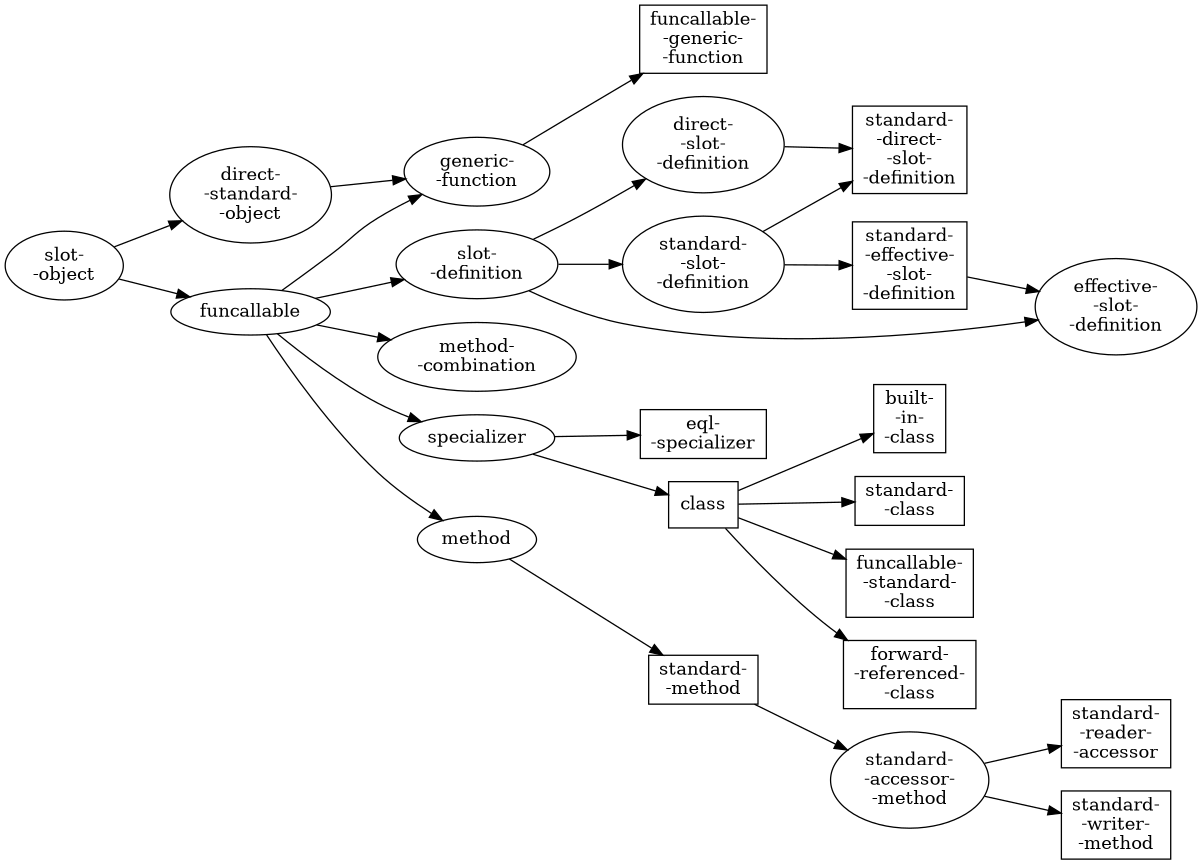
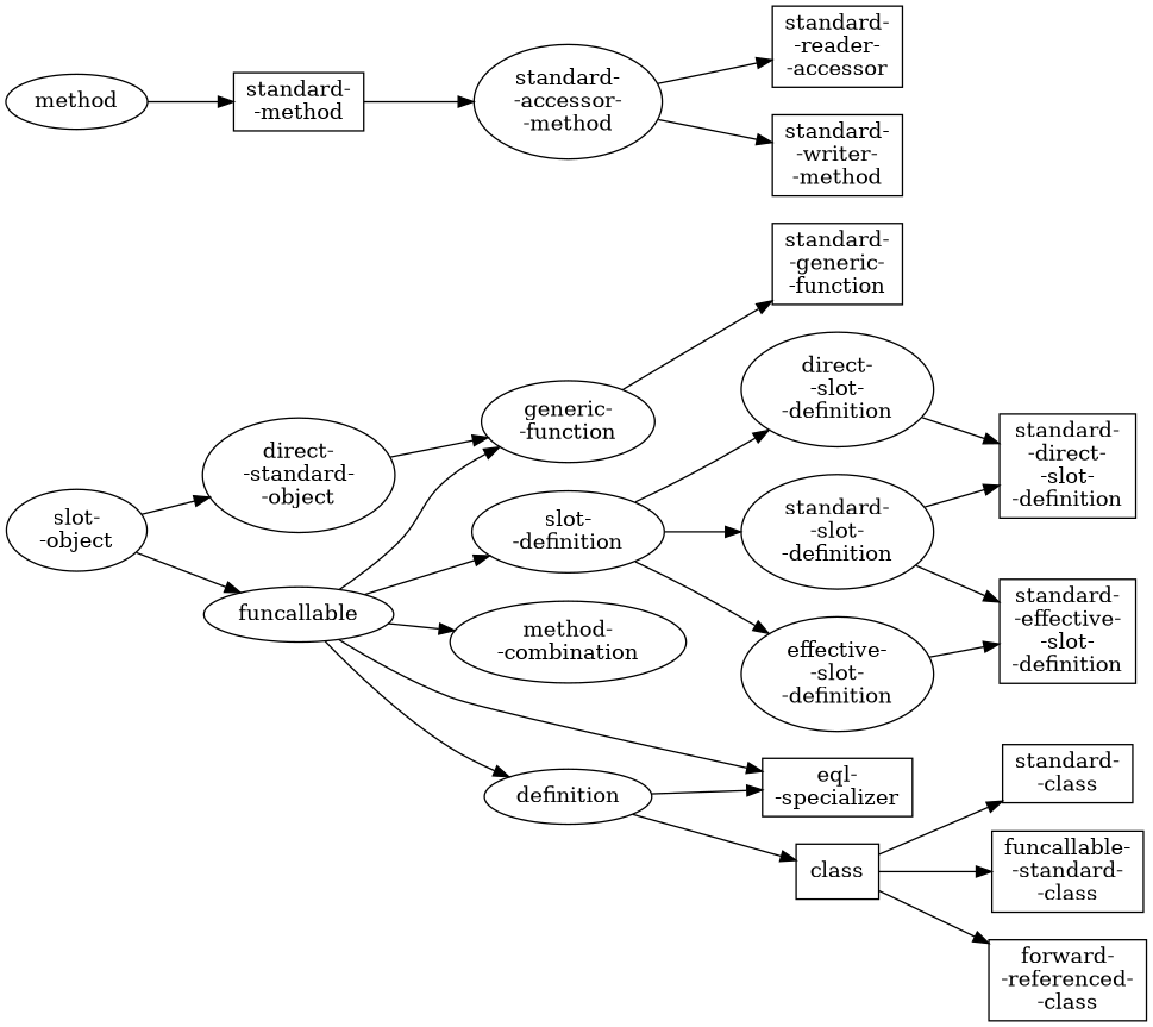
  strict digraph {
    rankdir=LR
    n1 [label="slot-\n-object"]
    n2 [label="direct-\n-standard-\n-object"]
    n3 [label=funcallable]
    n4 [label="generic-\n-function"]
    n5 [label="slot-\n-definition"]
    n6 [label="method-\n-combination"]
-   specializer
+   specializer [label=definition]
    method
    n9 [label="eql-\n-specializer" shape=box]
-   n10 [label="built-\n-in-\n-class" shape=box]
    n11 [label="standard-\n-class" shape=box]
    n12 [label="funcallable-\n-standard-\n-class" shape=box]
    n13 [label="forward-\n-referenced-\n-class" shape=box]
    n14 [label="standard-\n-slot-\n-definition"]
    n15 [label="direct-\n-slot-\n-definition"]
    n16 [label="effective-\n-slot-\n-definition"]
    n17 [label="standard-\n-direct-\n-slot-\n-definition" shape=box]
    n18 [label="standard-\n-effective-\n-slot-\n-definition" shape=box]
    n19 [label="standard-\n-method" shape=box]
    n20 [label="standard-\n-accessor-\n-method"]
    n21 [label="standard-\n-reader-\n-accessor" shape=box]
    n22 [label="standard-\n-writer-\n-method" shape=box]
-   n23 [label="funcallable-\n-generic-\n-function" shape=box]
+   n23 [label="standard-\n-generic-\n-function" shape=box]
    class [shape=box]
    n1 -> n2
    n1 -> n3
    n2 -> n4
    n3 -> n4
    n3 -> n5
    n3 -> n6
    n3 -> specializer
-   n3 -> method
+   n3 -> n9
    n4 -> n23
    n5 -> n14
    n5 -> n15
    n5 -> n16
    specializer -> n9
    specializer -> class
    method -> n19
    n14 -> n17
    n14 -> n18
    n15 -> n17
-   n18 -> n16
+   n16 -> n18
    n19 -> n20
    n20 -> n21
    n20 -> n22
-   class -> n10
    class -> n11
    class -> n12
    class -> n13
  }
